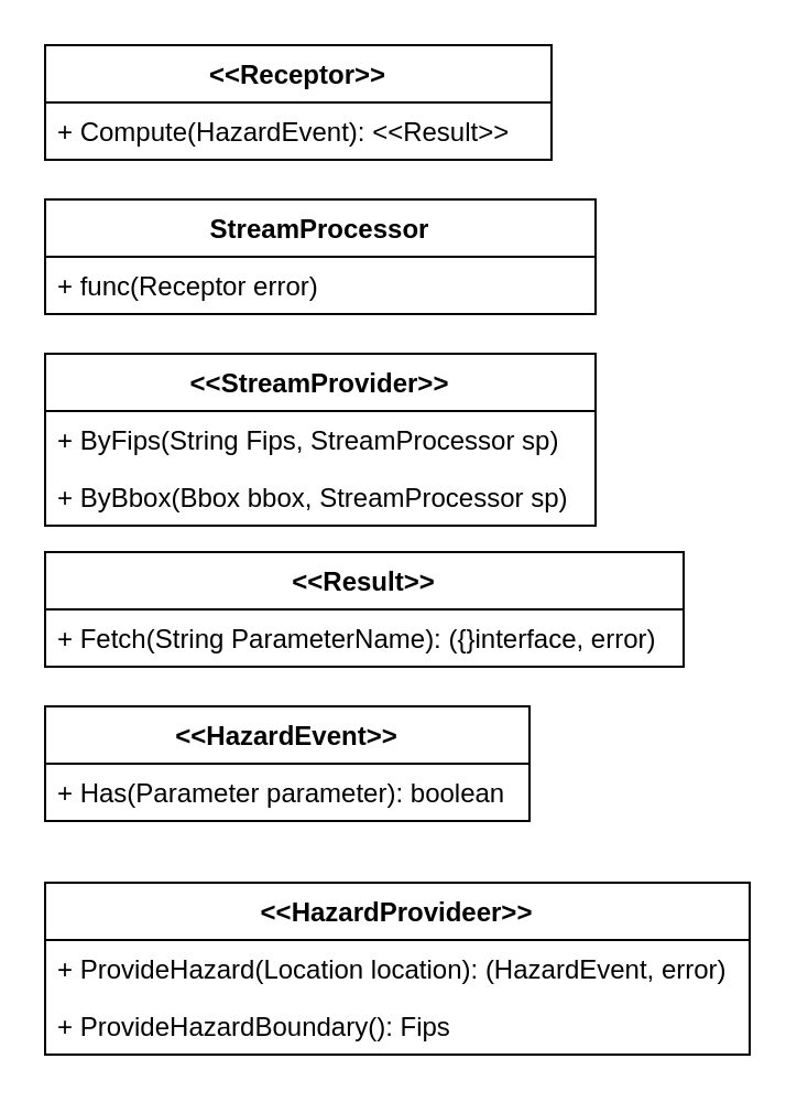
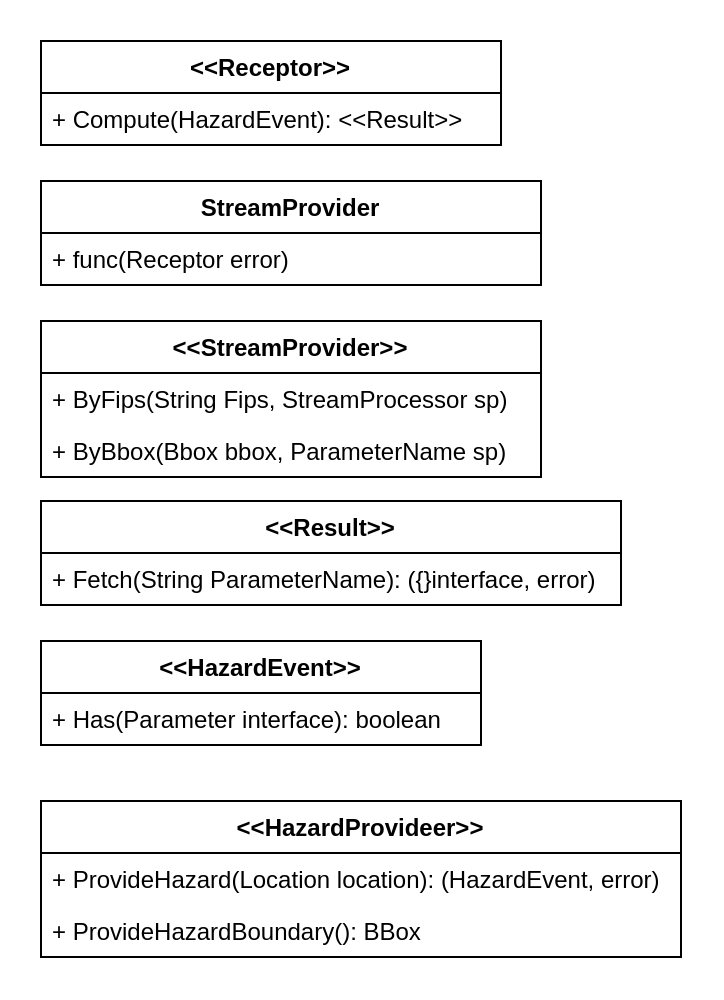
  <mxCell id="0" />
  <mxCell id="1" parent="0" />
  <mxCell id="2" value="&lt;&lt;Receptor&gt;&gt;" style="swimlane;fontStyle=1;align=center;verticalAlign=top;childLayout=stackLayout;horizontal=1;startSize=26;horizontalStack=0;resizeParent=1;resizeParentMax=0;resizeLast=0;collapsible=1;marginBottom=0;" vertex="1" parent="1"><mxGeometry x="20" y="20" width="230" height="52" as="geometry" /></mxCell>
  <mxCell id="3" value="+ Compute(HazardEvent): &lt;&lt;Result&gt;&gt;" style="text;strokeColor=none;fillColor=none;align=left;verticalAlign=top;spacingLeft=4;spacingRight=4;overflow=hidden;rotatable=0;points=[[0,0.5],[1,0.5]];portConstraint=eastwest;" vertex="1" parent="2"><mxGeometry y="26" width="230" height="26" as="geometry" /></mxCell>
  <mxCell id="4" value="&lt;&lt;Result&gt;&gt;" style="swimlane;fontStyle=1;align=center;verticalAlign=top;childLayout=stackLayout;horizontal=1;startSize=26;horizontalStack=0;resizeParent=1;resizeParentMax=0;resizeLast=0;collapsible=1;marginBottom=0;" vertex="1" parent="1"><mxGeometry x="20" y="250" width="290" height="52" as="geometry" /></mxCell>
  <mxCell id="5" value="+ Fetch(String ParameterName): ({}interface, error)" style="text;strokeColor=none;fillColor=none;align=left;verticalAlign=top;spacingLeft=4;spacingRight=4;overflow=hidden;rotatable=0;points=[[0,0.5],[1,0.5]];portConstraint=eastwest;" vertex="1" parent="4"><mxGeometry y="26" width="290" height="26" as="geometry" /></mxCell>
  <mxCell id="6" value="&lt;&lt;HazardEvent&gt;&gt;" style="swimlane;fontStyle=1;align=center;verticalAlign=top;childLayout=stackLayout;horizontal=1;startSize=26;horizontalStack=0;resizeParent=1;resizeParentMax=0;resizeLast=0;collapsible=1;marginBottom=0;" vertex="1" parent="1"><mxGeometry x="20" y="320" width="220" height="52" as="geometry" /></mxCell>
- <mxCell id="7" value="+ Has(Parameter parameter): boolean" style="text;strokeColor=none;fillColor=none;align=left;verticalAlign=top;spacingLeft=4;spacingRight=4;overflow=hidden;rotatable=0;points=[[0,0.5],[1,0.5]];portConstraint=eastwest;" vertex="1" parent="6"><mxGeometry y="26" width="220" height="26" as="geometry" /></mxCell>
+ <mxCell id="7" value="+ Has(Parameter interface): boolean" style="text;strokeColor=none;fillColor=none;align=left;verticalAlign=top;spacingLeft=4;spacingRight=4;overflow=hidden;rotatable=0;points=[[0,0.5],[1,0.5]];portConstraint=eastwest;" vertex="1" parent="6"><mxGeometry y="26" width="220" height="26" as="geometry" /></mxCell>
  <mxCell id="8" value="&lt;&lt;HazardProvideer&gt;&gt;" style="swimlane;fontStyle=1;align=center;verticalAlign=top;childLayout=stackLayout;horizontal=1;startSize=26;horizontalStack=0;resizeParent=1;resizeParentMax=0;resizeLast=0;collapsible=1;marginBottom=0;" vertex="1" parent="1"><mxGeometry x="20" y="400" width="320" height="78" as="geometry" /></mxCell>
  <mxCell id="9" value="+ ProvideHazard(Location location): (HazardEvent, error)" style="text;strokeColor=none;fillColor=none;align=left;verticalAlign=top;spacingLeft=4;spacingRight=4;overflow=hidden;rotatable=0;points=[[0,0.5],[1,0.5]];portConstraint=eastwest;" vertex="1" parent="8"><mxGeometry y="26" width="320" height="26" as="geometry" /></mxCell>
- <mxCell id="10" value="+ ProvideHazardBoundary(): Fips" style="text;strokeColor=none;fillColor=none;align=left;verticalAlign=top;spacingLeft=4;spacingRight=4;overflow=hidden;rotatable=0;points=[[0,0.5],[1,0.5]];portConstraint=eastwest;" vertex="1" parent="8"><mxGeometry y="52" width="320" height="26" as="geometry" /></mxCell>
+ <mxCell id="10" value="+ ProvideHazardBoundary(): BBox" style="text;strokeColor=none;fillColor=none;align=left;verticalAlign=top;spacingLeft=4;spacingRight=4;overflow=hidden;rotatable=0;points=[[0,0.5],[1,0.5]];portConstraint=eastwest;" vertex="1" parent="8"><mxGeometry y="52" width="320" height="26" as="geometry" /></mxCell>
  <mxCell id="11" value="&lt;&lt;StreamProvider&gt;&gt;" style="swimlane;fontStyle=1;align=center;verticalAlign=top;childLayout=stackLayout;horizontal=1;startSize=26;horizontalStack=0;resizeParent=1;resizeParentMax=0;resizeLast=0;collapsible=1;marginBottom=0;" vertex="1" parent="1"><mxGeometry x="20" y="160" width="250" height="78" as="geometry" /></mxCell>
  <mxCell id="12" value="+ ByFips(String Fips, StreamProcessor sp)" style="text;strokeColor=none;fillColor=none;align=left;verticalAlign=top;spacingLeft=4;spacingRight=4;overflow=hidden;rotatable=0;points=[[0,0.5],[1,0.5]];portConstraint=eastwest;" vertex="1" parent="11"><mxGeometry y="26" width="250" height="26" as="geometry" /></mxCell>
- <mxCell id="13" value="+ ByBbox(Bbox bbox, StreamProcessor sp)" style="text;strokeColor=none;fillColor=none;align=left;verticalAlign=top;spacingLeft=4;spacingRight=4;overflow=hidden;rotatable=0;points=[[0,0.5],[1,0.5]];portConstraint=eastwest;" vertex="1" parent="11"><mxGeometry y="52" width="250" height="26" as="geometry" /></mxCell>
- <mxCell id="14" value="StreamProcessor" style="swimlane;fontStyle=1;align=center;verticalAlign=top;childLayout=stackLayout;horizontal=1;startSize=26;horizontalStack=0;resizeParent=1;resizeParentMax=0;resizeLast=0;collapsible=1;marginBottom=0;" vertex="1" parent="1"><mxGeometry x="20" y="90" width="250" height="52" as="geometry" /></mxCell>
+ <mxCell id="13" value="+ ByBbox(Bbox bbox, ParameterName sp)" style="text;strokeColor=none;fillColor=none;align=left;verticalAlign=top;spacingLeft=4;spacingRight=4;overflow=hidden;rotatable=0;points=[[0,0.5],[1,0.5]];portConstraint=eastwest;" vertex="1" parent="11"><mxGeometry y="52" width="250" height="26" as="geometry" /></mxCell>
+ <mxCell id="14" value="StreamProvider" style="swimlane;fontStyle=1;align=center;verticalAlign=top;childLayout=stackLayout;horizontal=1;startSize=26;horizontalStack=0;resizeParent=1;resizeParentMax=0;resizeLast=0;collapsible=1;marginBottom=0;" vertex="1" parent="1"><mxGeometry x="20" y="90" width="250" height="52" as="geometry" /></mxCell>
  <mxCell id="15" value="+ func(Receptor error)" style="text;strokeColor=none;fillColor=none;align=left;verticalAlign=top;spacingLeft=4;spacingRight=4;overflow=hidden;rotatable=0;points=[[0,0.5],[1,0.5]];portConstraint=eastwest;" vertex="1" parent="14"><mxGeometry y="26" width="250" height="26" as="geometry" /></mxCell>
